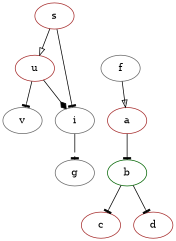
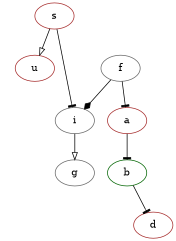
  digraph {
    node [color=brown]
    edge [arrowhead=tee]
    s
    u
    i [color=gray40]
    f [color=gray40]
    a
-   v [color=gray40]
    b [color=darkgreen]
    g [color=gray40]
-   c
    d
    s -> u [arrowhead=onormal]
    s -> i
-   u -> v
-   i -> g
-   u -> i [arrowhead=diamond]
-   f -> a [arrowhead=onormal]
+   i -> g [arrowhead=onormal]
+   f -> i [arrowhead=diamond]
+   f -> a
    a -> b
-   b -> c
    b -> d
  }
